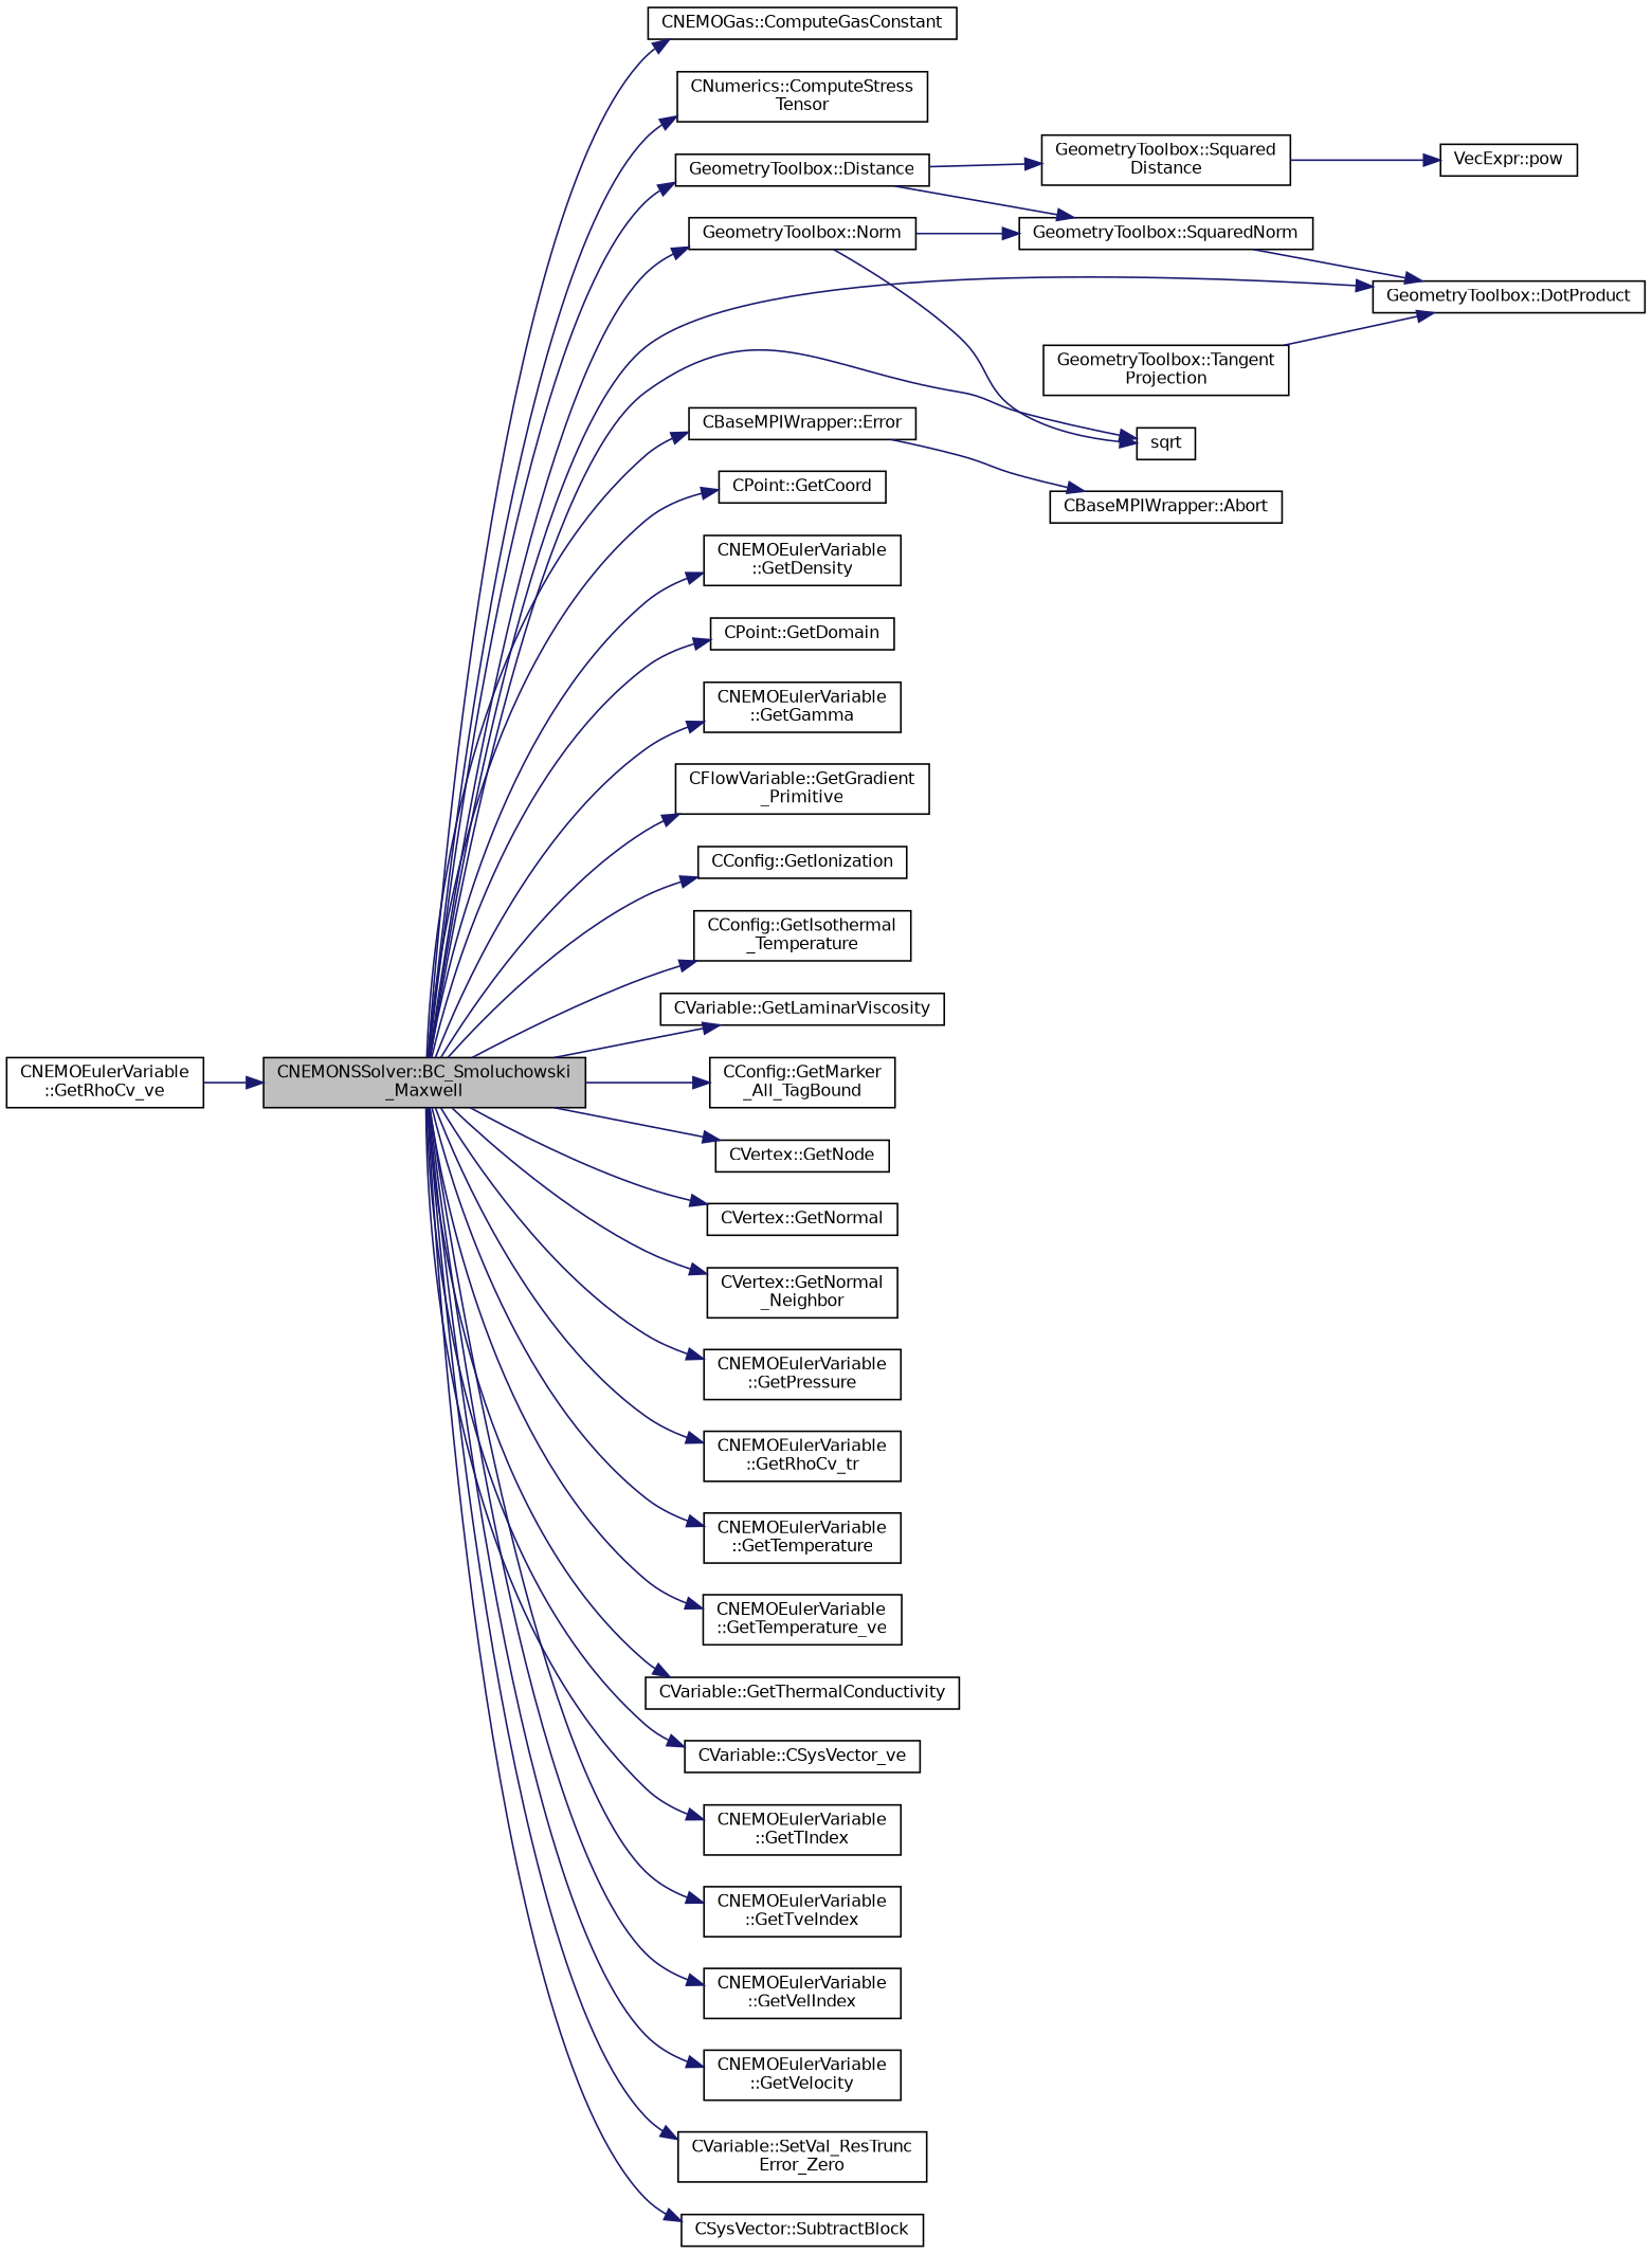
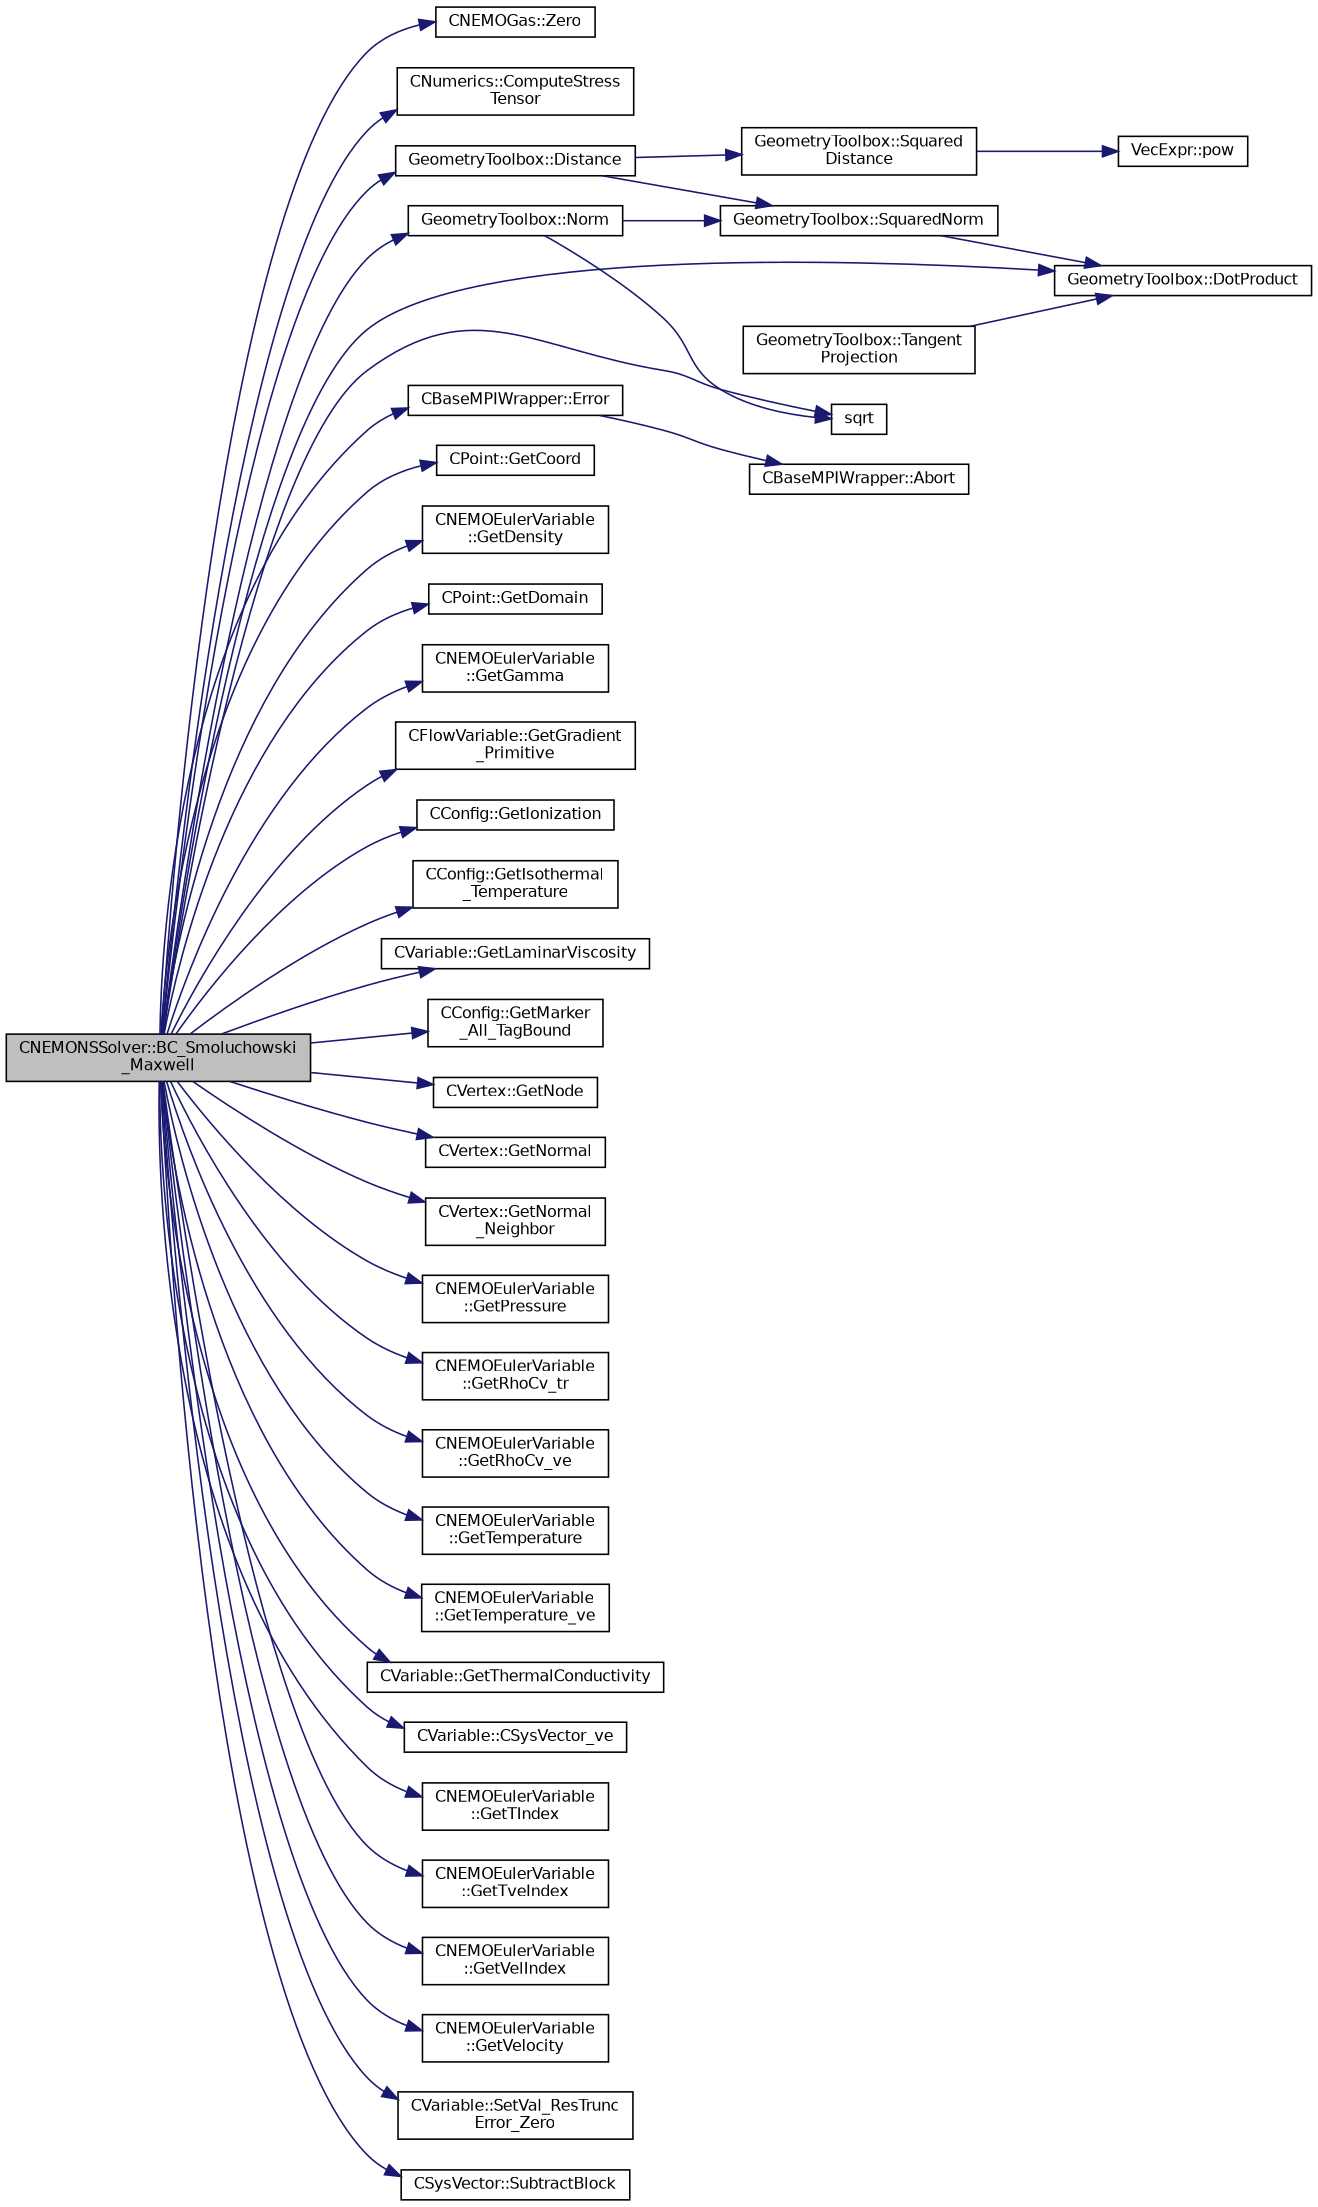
  digraph {
    rankdir=LR
    node [color=black fillcolor=white fontname=Helvetica fontsize=10 shape=record style=filled]
    edge [color=midnightblue fontname=Helvetica fontsize=10 labelfontname=Helvetica labelfontsize=10 style=solid]
    n1 [fillcolor=grey75 fontcolor=black height=0.2 label="CNEMONSSolver::BC_Smoluchowski\l_Maxwell" width=0.4]
-   n2 [height=0.2 label="CNEMOGas::ComputeGasConstant" width=0.4]
+   n2 [height=0.2 label="CNEMOGas::Zero" width=0.4]
    n3 [height=0.2 label="CNumerics::ComputeStress\lTensor" width=0.4]
    n4 [height=0.2 label="GeometryToolbox::Distance" width=0.4]
    n5 [height=0.2 label=sqrt width=0.4]
    n6 [height=0.2 label="GeometryToolbox::DotProduct" width=0.4]
    n7 [height=0.2 label="CBaseMPIWrapper::Error" width=0.4]
    n8 [height=0.2 label="CPoint::GetCoord" width=0.4]
    n9 [height=0.2 label="CNEMOEulerVariable\l::GetDensity" width=0.4]
    n10 [height=0.2 label="CPoint::GetDomain" width=0.4]
    n11 [height=0.2 label="CNEMOEulerVariable\l::GetGamma" width=0.4]
    n12 [height=0.2 label="CFlowVariable::GetGradient\l_Primitive" width=0.4]
    n13 [height=0.2 label="CConfig::GetIonization" width=0.4]
    n14 [height=0.2 label="CConfig::GetIsothermal\l_Temperature" width=0.4]
    n15 [height=0.2 label="CVariable::GetLaminarViscosity" width=0.4]
    n16 [height=0.2 label="CConfig::GetMarker\l_All_TagBound" width=0.4]
    n17 [height=0.2 label="CVertex::GetNode" width=0.4]
    n18 [height=0.2 label="CVertex::GetNormal" width=0.4]
    n19 [height=0.2 label="CVertex::GetNormal\l_Neighbor" width=0.4]
    n20 [height=0.2 label="CNEMOEulerVariable\l::GetPressure" width=0.4]
    n21 [height=0.2 label="CNEMOEulerVariable\l::GetRhoCv_tr" width=0.4]
    n22 [height=0.2 label="CNEMOEulerVariable\l::GetRhoCv_ve" width=0.4]
    n23 [height=0.2 label="CNEMOEulerVariable\l::GetTemperature" width=0.4]
    n24 [height=0.2 label="CNEMOEulerVariable\l::GetTemperature_ve" width=0.4]
    n25 [height=0.2 label="CVariable::GetThermalConductivity" width=0.4]
    n26 [height=0.2 label="CVariable::CSysVector_ve" width=0.4]
    n27 [height=0.2 label="CNEMOEulerVariable\l::GetTIndex" width=0.4]
    n28 [height=0.2 label="CNEMOEulerVariable\l::GetTveIndex" width=0.4]
    n29 [height=0.2 label="CNEMOEulerVariable\l::GetVelIndex" width=0.4]
    n30 [height=0.2 label="CNEMOEulerVariable\l::GetVelocity" width=0.4]
    n31 [height=0.2 label="GeometryToolbox::Norm" width=0.4]
    n32 [height=0.2 label="CVariable::SetVal_ResTrunc\lError_Zero" width=0.4]
    n33 [height=0.2 label="CSysVector::SubtractBlock" width=0.4]
    n34 [height=0.2 label="GeometryToolbox::Squared\lDistance" width=0.4]
    n35 [height=0.2 label="GeometryToolbox::SquaredNorm" width=0.4]
    n36 [height=0.2 label="CBaseMPIWrapper::Abort" width=0.4]
    n37 [height=0.2 label="GeometryToolbox::Tangent\lProjection" width=0.4]
    n38 [height=0.2 label="VecExpr::pow" width=0.4]
    n1 -> n2
    n1 -> n3
    n1 -> n4
    n1 -> n5
    n1 -> n6
    n1 -> n7
    n1 -> n8
    n1 -> n9
    n1 -> n10
    n1 -> n11
    n1 -> n12
    n1 -> n13
    n1 -> n14
    n1 -> n15
    n1 -> n16
    n1 -> n17
    n1 -> n18
    n1 -> n19
    n1 -> n20
    n1 -> n21
-   n22 -> n1
+   n1 -> n22
    n1 -> n23
    n1 -> n24
    n1 -> n25
    n1 -> n26
    n1 -> n27
    n1 -> n28
    n1 -> n29
    n1 -> n30
    n1 -> n31
    n1 -> n32
    n1 -> n33
    n4 -> n34
    n4 -> n35
    n7 -> n36
    n31 -> n5
    n31 -> n35
    n34 -> n38
    n35 -> n6
    n37 -> n6
  }
